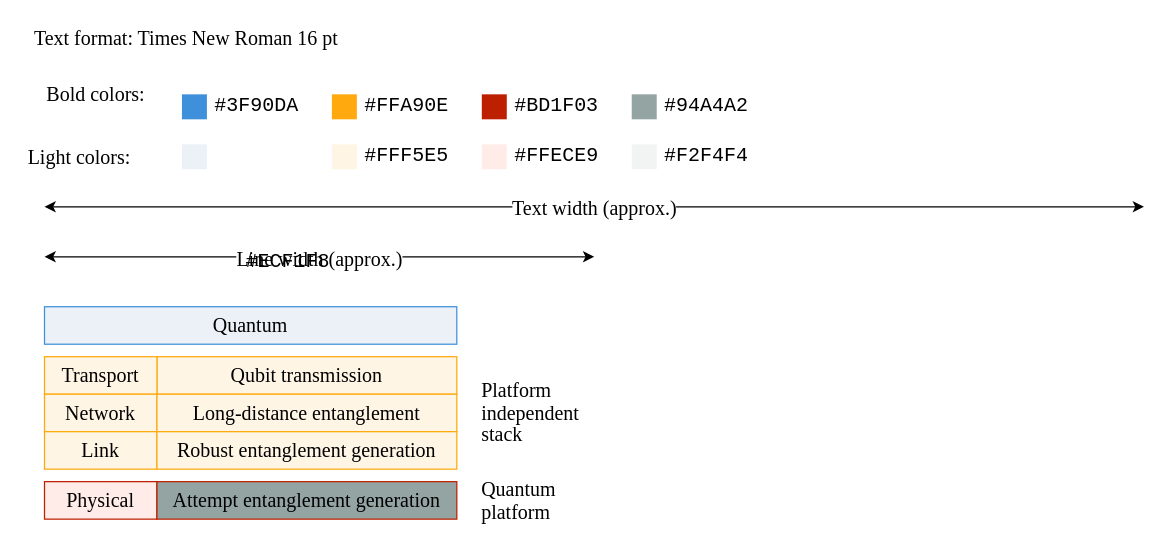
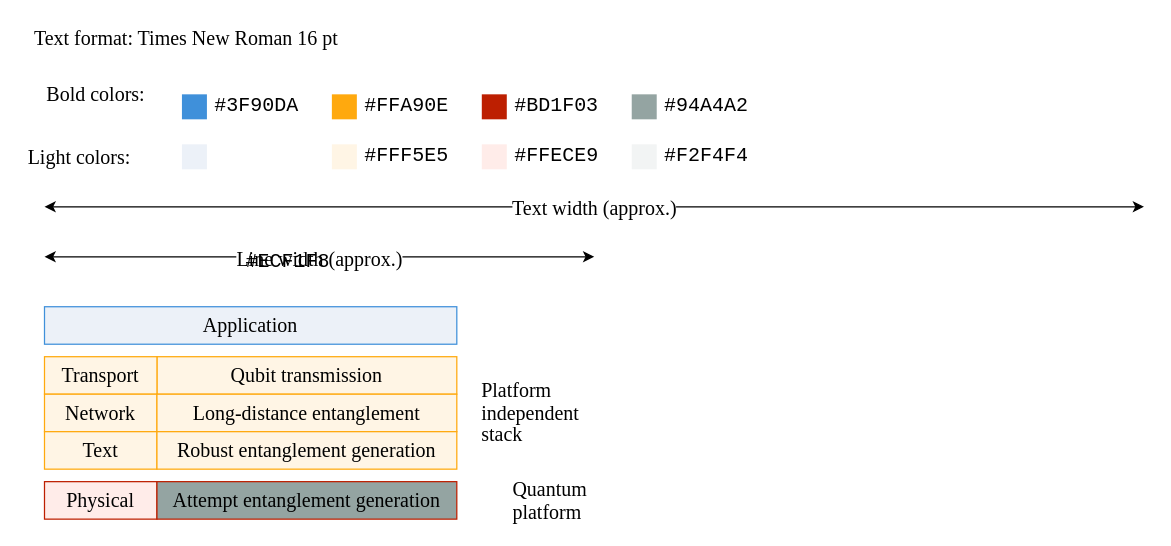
  <mxCell id="0" />
  <mxCell id="1" parent="0" />
  <mxCell id="2" value="" style="endArrow=classic;startArrow=classic;html=1;" parent="1" edge="1"><mxGeometry width="50" height="50" relative="1" as="geometry"><mxPoint x="35" y="165" as="sourcePoint" /><mxPoint x="915" y="165" as="targetPoint" /></mxGeometry></mxCell>
  <mxCell id="3" value="Text width (approx.)" style="edgeLabel;html=1;align=center;verticalAlign=middle;resizable=0;points=[];fontSize=16;fontFamily=Times New Roman;" parent="2" vertex="1" connectable="0"><mxGeometry x="0.509" relative="1" as="geometry"><mxPoint x="-224.17" as="offset" /></mxGeometry></mxCell>
  <mxCell id="4" value="" style="endArrow=classic;startArrow=classic;html=1;" parent="1" edge="1"><mxGeometry width="50" height="50" relative="1" as="geometry"><mxPoint x="35" y="205" as="sourcePoint" /><mxPoint x="475" y="205" as="targetPoint" /></mxGeometry></mxCell>
  <mxCell id="5" value="Line width (approx.)" style="edgeLabel;html=1;align=center;verticalAlign=middle;resizable=0;points=[];fontSize=16;fontFamily=Times New Roman;spacingLeft=0;" parent="4" vertex="1" connectable="0"><mxGeometry x="0.038" y="-1" relative="1" as="geometry"><mxPoint x="-8.33" as="offset" /></mxGeometry></mxCell>
  <mxCell id="6" value="Text format: Times New Roman 16 pt" style="text;html=1;strokeColor=none;fillColor=none;align=left;verticalAlign=middle;whiteSpace=wrap;rounded=0;fontFamily=Times New Roman;fontSize=16;" parent="1" vertex="1"><mxGeometry x="25" y="20" width="280" height="20" as="geometry" /></mxCell>
  <mxCell id="7" value="Bold colors:" style="text;html=1;strokeColor=none;fillColor=none;align=left;verticalAlign=middle;whiteSpace=wrap;rounded=0;fontFamily=Times New Roman;fontSize=16;" parent="1" vertex="1"><mxGeometry x="35" y="65" width="100" height="20" as="geometry" /></mxCell>
  <mxCell id="8" value="" style="rounded=0;whiteSpace=wrap;html=1;fontFamily=Times New Roman;fontSize=16;align=center;strokeColor=none;fillColor=#3f90da;" parent="1" vertex="1"><mxGeometry x="145" y="75" width="20" height="20" as="geometry" /></mxCell>
  <mxCell id="9" value="" style="rounded=0;whiteSpace=wrap;html=1;fontFamily=Times New Roman;fontSize=16;align=center;strokeColor=none;fillColor=#ffa90e;gradientColor=none;" parent="1" vertex="1"><mxGeometry x="265" y="75" width="20" height="20" as="geometry" /></mxCell>
  <mxCell id="10" value="" style="rounded=0;whiteSpace=wrap;html=1;fontFamily=Times New Roman;fontSize=16;align=center;strokeColor=none;fillColor=#bd1f01;" parent="1" vertex="1"><mxGeometry x="385" y="75" width="20" height="20" as="geometry" /></mxCell>
  <mxCell id="11" value="" style="rounded=0;whiteSpace=wrap;html=1;fontFamily=Times New Roman;fontSize=16;align=center;strokeColor=none;fillColor=#94a4a2;" parent="1" vertex="1"><mxGeometry x="505" y="75" width="20" height="20" as="geometry" /></mxCell>
  <mxCell id="12" value="&lt;span style=&quot;text-align: left; font-size: 16px;&quot;&gt;#94A4A2&lt;/span&gt;" style="text;html=1;strokeColor=none;fillColor=none;align=center;verticalAlign=middle;whiteSpace=wrap;rounded=0;fontFamily=Courier New;fontSize=16;" parent="1" vertex="1"><mxGeometry x="525" y="75" width="80" height="20" as="geometry" /></mxCell>
  <mxCell id="13" value="&lt;span style=&quot;text-align: left; font-size: 16px;&quot;&gt;#BD1F03&lt;/span&gt;" style="text;html=1;strokeColor=none;fillColor=none;align=center;verticalAlign=middle;whiteSpace=wrap;rounded=0;fontFamily=Courier New;fontSize=16;" parent="1" vertex="1"><mxGeometry x="405" y="75" width="80" height="20" as="geometry" /></mxCell>
  <mxCell id="14" value="&lt;span style=&quot;text-align: left; font-size: 16px;&quot;&gt;#FFA90E&lt;/span&gt;" style="text;html=1;strokeColor=none;fillColor=none;align=center;verticalAlign=middle;whiteSpace=wrap;rounded=0;fontFamily=Courier New;fontSize=16;" parent="1" vertex="1"><mxGeometry x="285" y="75" width="80" height="20" as="geometry" /></mxCell>
  <mxCell id="15" value="&lt;span style=&quot;text-align: left; font-size: 16px;&quot;&gt;#3F90DA&lt;/span&gt;" style="text;html=1;strokeColor=none;fillColor=none;align=center;verticalAlign=middle;whiteSpace=wrap;rounded=0;fontFamily=Courier New;fontSize=16;" parent="1" vertex="1"><mxGeometry x="165" y="75" width="80" height="20" as="geometry" /></mxCell>
  <mxCell id="16" value="Light colors:" style="text;html=1;strokeColor=none;fillColor=none;align=left;verticalAlign=middle;whiteSpace=wrap;rounded=0;fontFamily=Times New Roman;fontSize=16;" parent="1" vertex="1"><mxGeometry x="20" y="115" width="100" height="20" as="geometry" /></mxCell>
  <mxCell id="17" value="" style="rounded=0;whiteSpace=wrap;html=1;fontFamily=Times New Roman;fontSize=16;align=center;strokeColor=none;fillColor=#ecf1f8;" parent="1" vertex="1"><mxGeometry x="145" y="115" width="20" height="20" as="geometry" /></mxCell>
  <mxCell id="18" value="" style="rounded=0;whiteSpace=wrap;html=1;fontFamily=Times New Roman;fontSize=16;align=center;strokeColor=none;fillColor=#fff5e5;" parent="1" vertex="1"><mxGeometry x="265" y="115" width="20" height="20" as="geometry" /></mxCell>
  <mxCell id="19" value="" style="rounded=0;whiteSpace=wrap;html=1;fontFamily=Times New Roman;fontSize=16;align=center;strokeColor=none;fillColor=#ffece9;" parent="1" vertex="1"><mxGeometry x="385" y="115" width="20" height="20" as="geometry" /></mxCell>
  <mxCell id="20" value="" style="rounded=0;whiteSpace=wrap;html=1;fontFamily=Times New Roman;fontSize=16;align=center;strokeColor=none;fillColor=#f2f4f4;" parent="1" vertex="1"><mxGeometry x="505" y="115" width="20" height="20" as="geometry" /></mxCell>
  <mxCell id="21" value="&lt;span style=&quot;text-align: left; font-size: 16px;&quot;&gt;#&lt;/span&gt;F2F4F4" style="text;html=1;strokeColor=none;fillColor=none;align=center;verticalAlign=middle;whiteSpace=wrap;rounded=0;fontFamily=Courier New;fontSize=16;" parent="1" vertex="1"><mxGeometry x="525" y="115" width="80" height="20" as="geometry" /></mxCell>
  <mxCell id="22" value="&lt;span style=&quot;text-align: left; font-size: 16px;&quot;&gt;#&lt;/span&gt;FFECE9" style="text;html=1;strokeColor=none;fillColor=none;align=center;verticalAlign=middle;whiteSpace=wrap;rounded=0;fontFamily=Courier New;fontSize=16;" parent="1" vertex="1"><mxGeometry x="405" y="115" width="80" height="20" as="geometry" /></mxCell>
  <mxCell id="23" value="&lt;span style=&quot;text-align: left; font-size: 16px;&quot;&gt;#&lt;/span&gt;FFF5E5" style="text;html=1;strokeColor=none;fillColor=none;align=center;verticalAlign=middle;whiteSpace=wrap;rounded=0;fontFamily=Courier New;fontSize=16;" parent="1" vertex="1"><mxGeometry x="285" y="115" width="80" height="20" as="geometry" /></mxCell>
  <mxCell id="24" value="&lt;span style=&quot;text-align: left; font-size: 16px;&quot;&gt;#&lt;/span&gt;ECF1F8" style="text;html=1;strokeColor=none;fillColor=none;align=center;verticalAlign=middle;whiteSpace=wrap;rounded=0;fontFamily=Courier New;fontSize=16;" parent="1" vertex="1"><mxGeometry x="190" y="200" width="80" height="20" as="geometry" /></mxCell>
- <mxCell id="25" value="Quantum" style="rounded=0;whiteSpace=wrap;html=1;fontFamily=Times New Roman;fontSize=16;align=center;strokeColor=#3F90DA;fillColor=#ECF1F8;" parent="1" vertex="1"><mxGeometry x="35" y="245" width="330" height="30" as="geometry" /></mxCell>
+ <mxCell id="25" value="Application" style="rounded=0;whiteSpace=wrap;html=1;fontFamily=Times New Roman;fontSize=16;align=center;strokeColor=#3F90DA;fillColor=#ECF1F8;" parent="1" vertex="1"><mxGeometry x="35" y="245" width="330" height="30" as="geometry" /></mxCell>
  <mxCell id="26" value="Qubit transmission" style="rounded=0;whiteSpace=wrap;html=1;fontFamily=Times New Roman;fontSize=16;align=center;strokeColor=#FFA90E;fillColor=#FFF5E5;" parent="1" vertex="1"><mxGeometry x="125" y="285" width="240" height="30" as="geometry" /></mxCell>
  <mxCell id="27" value="Physical" style="rounded=0;whiteSpace=wrap;html=1;fontFamily=Times New Roman;fontSize=16;align=center;strokeColor=#BD1F01;fillColor=#FFECE9;" parent="1" vertex="1"><mxGeometry x="35" y="385" width="90" height="30" as="geometry" /></mxCell>
  <mxCell id="28" value="Transport" style="rounded=0;whiteSpace=wrap;html=1;fontFamily=Times New Roman;fontSize=16;align=center;strokeColor=#FFA90E;fillColor=#FFF5E5;" parent="1" vertex="1"><mxGeometry x="35" y="285" width="90" height="30" as="geometry" /></mxCell>
  <mxCell id="29" value="Attempt entanglement generation" style="rounded=0;whiteSpace=wrap;html=1;fontFamily=Times New Roman;fontSize=16;align=center;strokeColor=#BD1F01;fillColor=#94a4a2;" parent="1" vertex="1"><mxGeometry x="125" y="385" width="240" height="30" as="geometry" /></mxCell>
  <mxCell id="30" value="Network" style="rounded=0;whiteSpace=wrap;html=1;fontFamily=Times New Roman;fontSize=16;align=center;strokeColor=#FFA90E;fillColor=#FFF5E5;" parent="1" vertex="1"><mxGeometry x="35" y="315" width="90" height="30" as="geometry" /></mxCell>
  <mxCell id="31" value="Long-distance entanglement" style="rounded=0;whiteSpace=wrap;html=1;fontFamily=Times New Roman;fontSize=16;align=center;strokeColor=#FFA90E;fillColor=#FFF5E5;" parent="1" vertex="1"><mxGeometry x="125" y="315" width="240" height="30" as="geometry" /></mxCell>
- <mxCell id="32" value="Link" style="rounded=0;whiteSpace=wrap;html=1;fontFamily=Times New Roman;fontSize=16;align=center;strokeColor=#FFA90E;fillColor=#FFF5E5;" parent="1" vertex="1"><mxGeometry x="35" y="345" width="90" height="30" as="geometry" /></mxCell>
+ <mxCell id="32" value="Text" style="rounded=0;whiteSpace=wrap;html=1;fontFamily=Times New Roman;fontSize=16;align=center;strokeColor=#FFA90E;fillColor=#FFF5E5;" parent="1" vertex="1"><mxGeometry x="35" y="345" width="90" height="30" as="geometry" /></mxCell>
  <mxCell id="33" value="Robust entanglement generation" style="rounded=0;whiteSpace=wrap;html=1;fontFamily=Times New Roman;fontSize=16;align=center;strokeColor=#FFA90E;fillColor=#FFF5E5;" parent="1" vertex="1"><mxGeometry x="125" y="345" width="240" height="30" as="geometry" /></mxCell>
  <mxCell id="34" value="&lt;p style=&quot;line-height: 1.1;&quot;&gt;Platform independent stack&lt;/p&gt;" style="text;html=1;strokeColor=none;fillColor=none;align=left;verticalAlign=middle;whiteSpace=wrap;rounded=0;fontFamily=Times New Roman;fontSize=16;spacing=0;autosize=0;" parent="1" vertex="1"><mxGeometry x="385" y="285" width="90" height="90" as="geometry" /></mxCell>
- <mxCell id="35" value="&lt;p style=&quot;line-height: 1.1;&quot;&gt;Quantum platform&lt;/p&gt;" style="text;html=1;strokeColor=none;fillColor=none;align=left;verticalAlign=middle;whiteSpace=wrap;rounded=0;fontFamily=Times New Roman;fontSize=16;spacing=0;" parent="1" vertex="1"><mxGeometry x="385" y="385" width="90" height="30" as="geometry" /></mxCell>
+ <mxCell id="35" value="&lt;p style=&quot;line-height: 1.1;&quot;&gt;Quantum platform&lt;/p&gt;" style="text;html=1;strokeColor=none;fillColor=none;align=left;verticalAlign=middle;whiteSpace=wrap;rounded=0;fontFamily=Times New Roman;fontSize=16;spacing=0;" parent="1" vertex="1"><mxGeometry x="410" y="385" width="90" height="30" as="geometry" /></mxCell>
